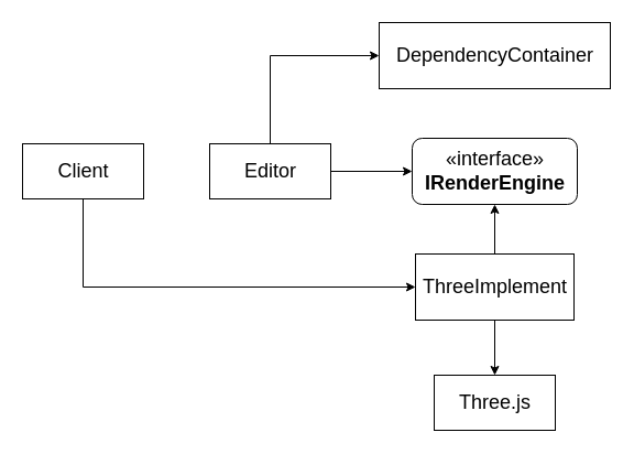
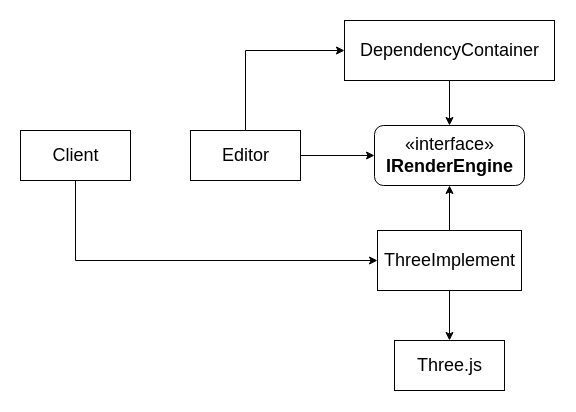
  <mxCell id="0" />
  <mxCell id="1" parent="0" />
  <mxCell id="2" style="edgeStyle=orthogonalEdgeStyle;rounded=0;orthogonalLoop=1;jettySize=auto;html=1;entryX=0;entryY=0.5;entryDx=0;entryDy=0;" edge="1" parent="1" source="4" target="8"><mxGeometry relative="1" as="geometry" /></mxCell>
  <mxCell id="3" style="edgeStyle=orthogonalEdgeStyle;rounded=0;orthogonalLoop=1;jettySize=auto;html=1;entryX=0;entryY=0.5;entryDx=0;entryDy=0;exitX=0.5;exitY=0;exitDx=0;exitDy=0;" edge="1" parent="1" source="4" target="13"><mxGeometry relative="1" as="geometry" /></mxCell>
  <mxCell id="4" value="Editor" style="html=1;fontSize=18;" vertex="1" parent="1"><mxGeometry x="190" y="130" width="110" height="50" as="geometry" /></mxCell>
  <mxCell id="5" style="edgeStyle=orthogonalEdgeStyle;rounded=0;orthogonalLoop=1;jettySize=auto;html=1;entryX=0.5;entryY=1;entryDx=0;entryDy=0;" edge="1" parent="1" source="7" target="8"><mxGeometry relative="1" as="geometry" /></mxCell>
  <mxCell id="6" style="edgeStyle=orthogonalEdgeStyle;rounded=0;orthogonalLoop=1;jettySize=auto;html=1;" edge="1" parent="1" source="7" target="9"><mxGeometry relative="1" as="geometry" /></mxCell>
  <mxCell id="7" value="ThreeImplement" style="html=1;fontSize=18;" vertex="1" parent="1"><mxGeometry x="377" y="230" width="144" height="60" as="geometry" /></mxCell>
  <mxCell id="8" value="&lt;font style=&quot;font-size: 18px&quot;&gt;«interface»&lt;br&gt;&lt;b&gt;IRenderEngine&lt;/b&gt;&lt;/font&gt;" style="html=1;rounded=1;" vertex="1" parent="1"><mxGeometry x="374" y="125" width="150" height="60" as="geometry" /></mxCell>
  <mxCell id="9" value="Three.js" style="html=1;fontSize=18;" vertex="1" parent="1"><mxGeometry x="394" y="340" width="110" height="50" as="geometry" /></mxCell>
  <mxCell id="10" style="edgeStyle=orthogonalEdgeStyle;rounded=0;orthogonalLoop=1;jettySize=auto;html=1;entryX=0;entryY=0.5;entryDx=0;entryDy=0;" edge="1" parent="1" source="11" target="7"><mxGeometry relative="1" as="geometry"><Array as="points"><mxPoint x="75" y="260" /></Array></mxGeometry></mxCell>
  <mxCell id="11" value="Client" style="html=1;fontSize=18;" vertex="1" parent="1"><mxGeometry x="20" y="130" width="110" height="50" as="geometry" /></mxCell>
+ <mxCell id="12" style="edgeStyle=orthogonalEdgeStyle;rounded=0;orthogonalLoop=1;jettySize=auto;html=1;" edge="1" parent="1" source="13" target="8"><mxGeometry relative="1" as="geometry" /></mxCell>
  <mxCell id="13" value="DependencyContainer" style="html=1;fontSize=18;" vertex="1" parent="1"><mxGeometry x="344" y="20" width="210" height="60" as="geometry" /></mxCell>
